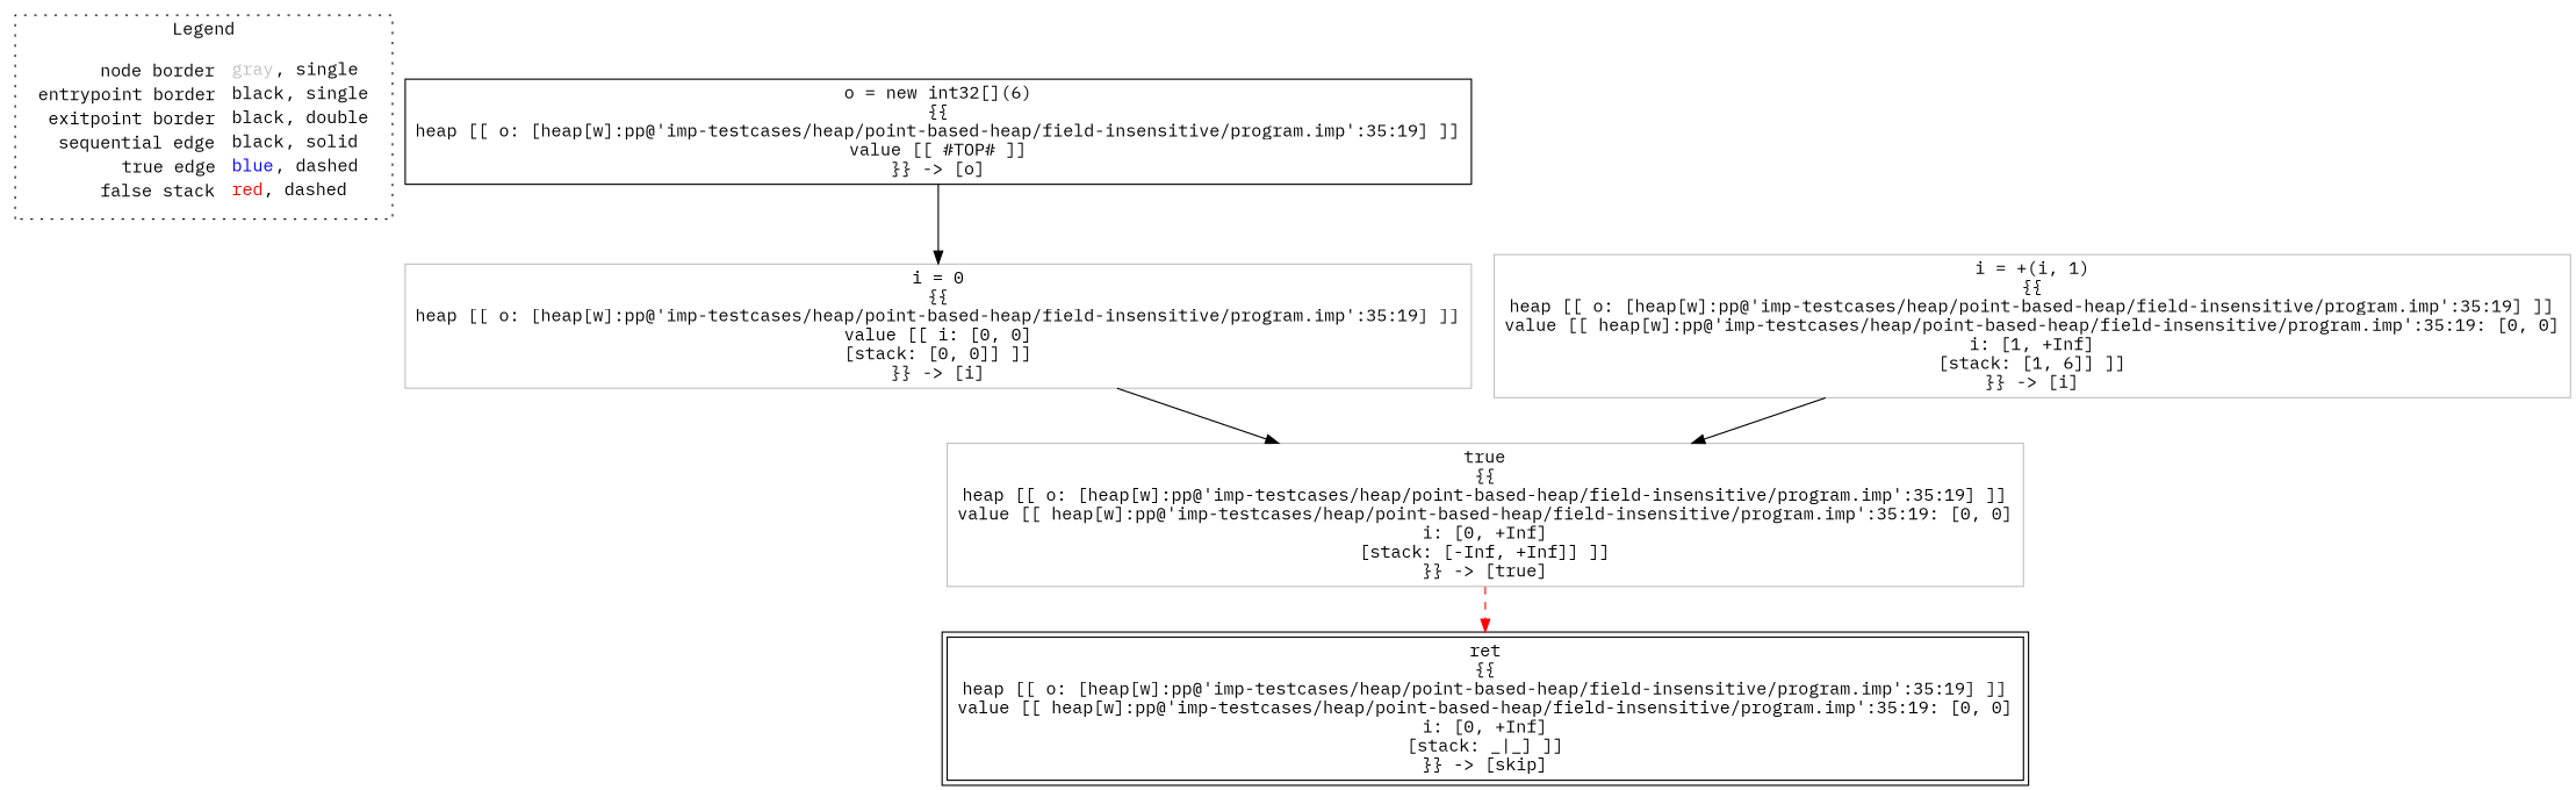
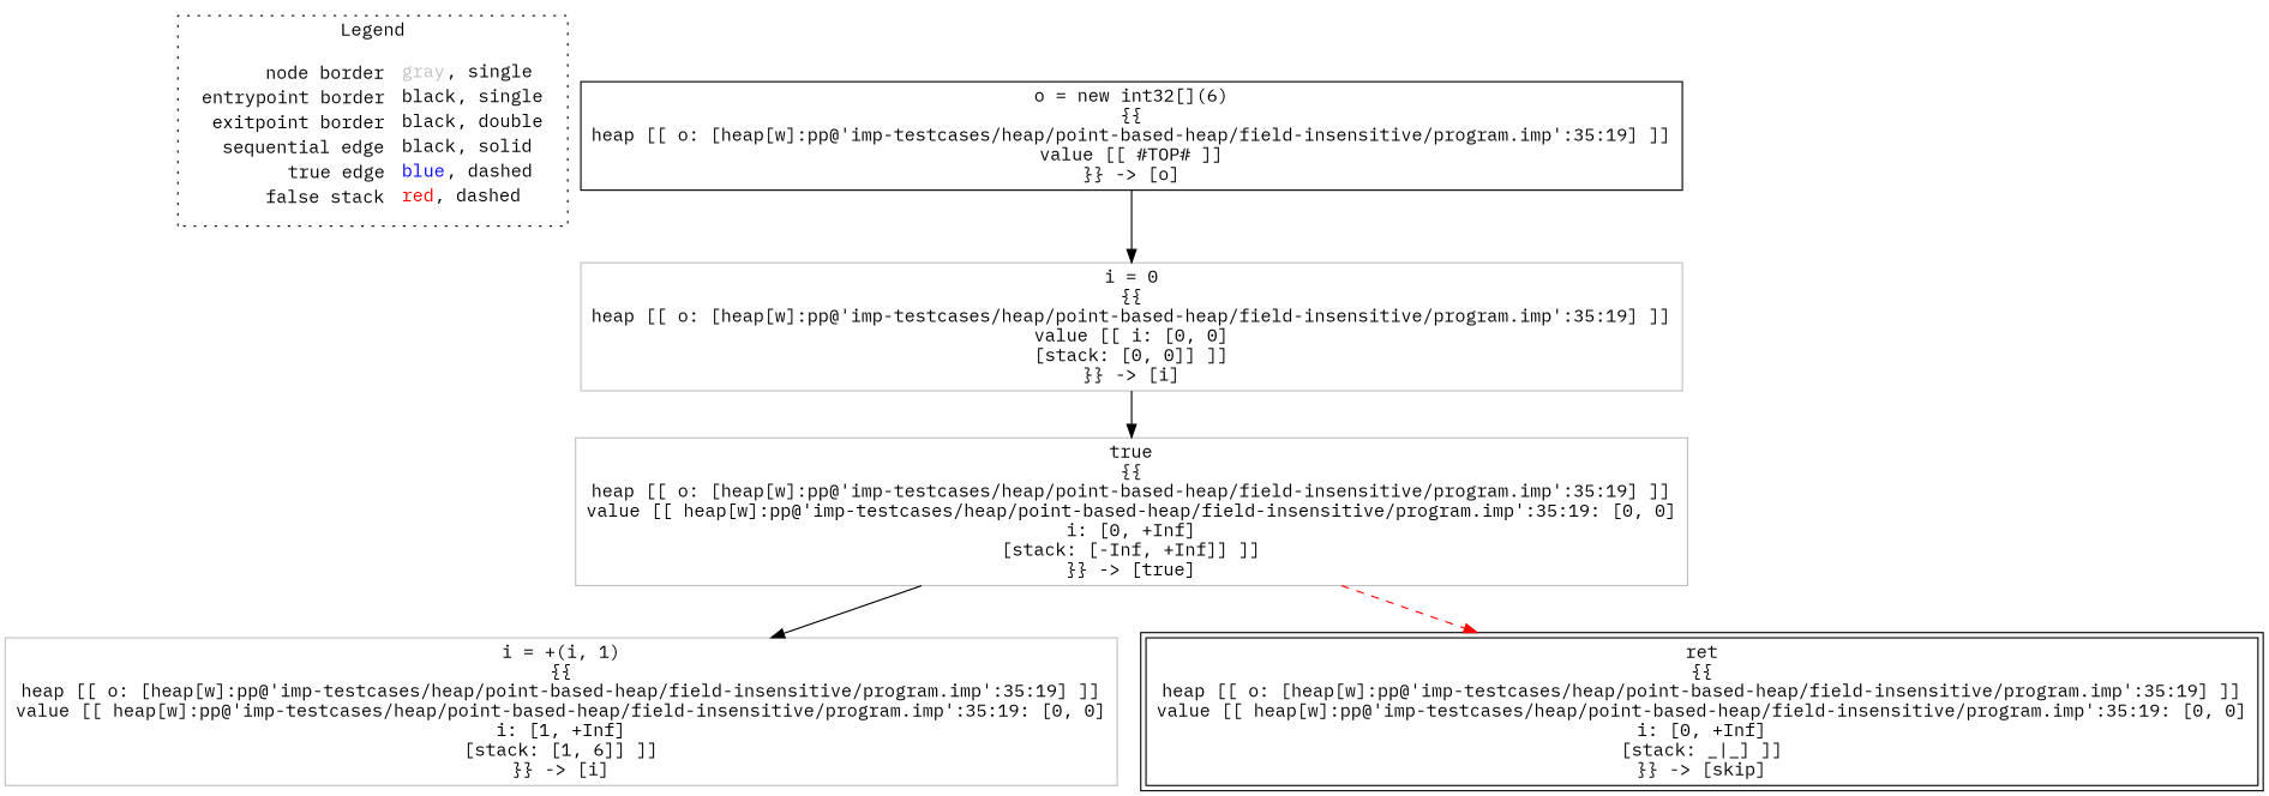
  digraph {
    fontname="IBM Plex Mono"
    node [fontname="IBM Plex Mono" shape=rect color=gray]
    edge [color=black fontname="IBM Plex Mono"]
    n1 [label=<<table border="0" cellpadding="2" cellspacing="0" cellborder="0"><tr><td align="right">node border&nbsp;</td><td align="left"><font color="gray">gray</font>, single</td></tr><tr><td align="right">entrypoint border&nbsp;</td><td align="left"><font color="black">black</font>, single</td></tr><tr><td align="right">exitpoint border&nbsp;</td><td align="left"><font color="black">black</font>, double</td></tr><tr><td align="right">sequential edge&nbsp;</td><td align="left"><font color="black">black</font>, solid</td></tr><tr><td align="right">true edge&nbsp;</td><td align="left"><font color="blue">blue</font>, dashed</td></tr><tr><td align="right">false stack&nbsp;</td><td align="left"><font color="red">red</font>, dashed</td></tr></table>> shape=plaintext color=""]
    n2 [color=black label=<o = new int32[](6)<BR/>{{<BR/>heap [[ o: [heap[w]:pp@'imp-testcases/heap/point-based-heap/field-insensitive/program.imp':35:19] ]]<BR/>value [[ #TOP# ]]<BR/>}} -&gt; [o]>]
    n3 [label=<i = 0<BR/>{{<BR/>heap [[ o: [heap[w]:pp@'imp-testcases/heap/point-based-heap/field-insensitive/program.imp':35:19] ]]<BR/>value [[ i: [0, 0]<BR/>[stack: [0, 0]] ]]<BR/>}} -&gt; [i]>]
    n4 [label=<true<BR/>{{<BR/>heap [[ o: [heap[w]:pp@'imp-testcases/heap/point-based-heap/field-insensitive/program.imp':35:19] ]]<BR/>value [[ heap[w]:pp@'imp-testcases/heap/point-based-heap/field-insensitive/program.imp':35:19: [0, 0]<BR/>i: [0, +Inf]<BR/>[stack: [-Inf, +Inf]] ]]<BR/>}} -&gt; [true]>]
    n5 [label=<i = +(i, 1)<BR/>{{<BR/>heap [[ o: [heap[w]:pp@'imp-testcases/heap/point-based-heap/field-insensitive/program.imp':35:19] ]]<BR/>value [[ heap[w]:pp@'imp-testcases/heap/point-based-heap/field-insensitive/program.imp':35:19: [0, 0]<BR/>i: [1, +Inf]<BR/>[stack: [1, 6]] ]]<BR/>}} -&gt; [i]>]
    n6 [color=black label=<ret<BR/>{{<BR/>heap [[ o: [heap[w]:pp@'imp-testcases/heap/point-based-heap/field-insensitive/program.imp':35:19] ]]<BR/>value [[ heap[w]:pp@'imp-testcases/heap/point-based-heap/field-insensitive/program.imp':35:19: [0, 0]<BR/>i: [0, +Inf]<BR/>[stack: _|_] ]]<BR/>}} -&gt; [skip]> peripheries=2]
    subgraph cluster_1 {
      label=Legend
      style=dotted
      n1
    }
    n2 -> n3
    n3 -> n4
    n4 -> n6 [color=red style=dashed]
-   n5 -> n4
+   n4 -> n5
  }
